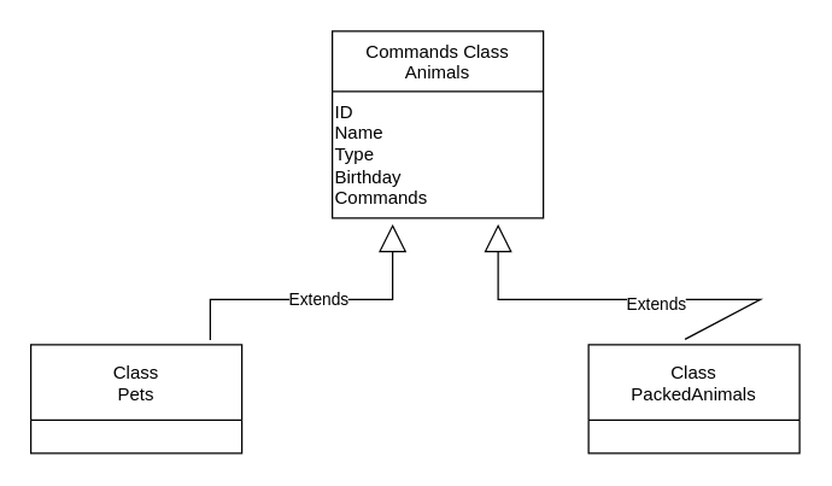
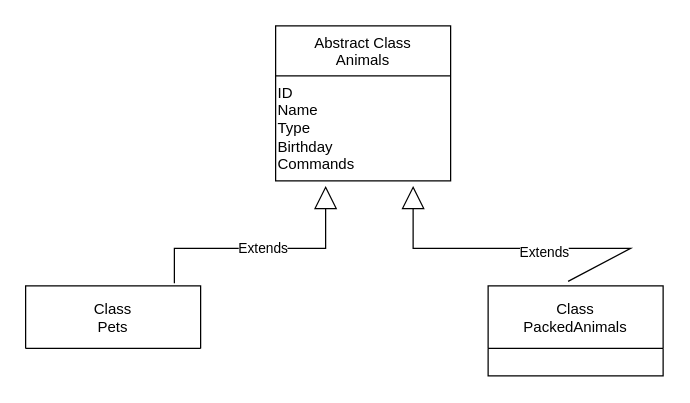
  <mxCell id="0" />
  <mxCell id="1" parent="0" />
- <mxCell id="2" value="Commands Class &#10;Animals" style="swimlane;fontStyle=0;childLayout=stackLayout;horizontal=1;startSize=40;fillColor=none;horizontalStack=0;resizeParent=1;resizeParentMax=0;resizeLast=0;collapsible=1;marginBottom=0;" parent="1" vertex="1"><mxGeometry x="220" y="20" width="140" height="124" as="geometry" /></mxCell>
+ <mxCell id="2" value="Abstract Class &#10;Animals" style="swimlane;fontStyle=0;childLayout=stackLayout;horizontal=1;startSize=40;fillColor=none;horizontalStack=0;resizeParent=1;resizeParentMax=0;resizeLast=0;collapsible=1;marginBottom=0;" parent="1" vertex="1"><mxGeometry x="220" y="20" width="140" height="124" as="geometry" /></mxCell>
  <mxCell id="3" value="ID&lt;div&gt;Name&lt;/div&gt;&lt;div&gt;Type&lt;br&gt;&lt;div&gt;Birthday&lt;/div&gt;&lt;div&gt;Commands&lt;/div&gt;&lt;/div&gt;" style="text;html=1;align=left;verticalAlign=middle;resizable=0;points=[];autosize=1;strokeColor=none;fillColor=none;" vertex="1" parent="2"><mxGeometry y="40" width="140" height="84" as="geometry" /></mxCell>
- <mxCell id="4" value="Class&#10;Pets" style="swimlane;fontStyle=0;childLayout=stackLayout;horizontal=1;startSize=50;fillColor=none;horizontalStack=0;resizeParent=1;resizeParentMax=0;resizeLast=0;collapsible=1;marginBottom=0;" parent="1" vertex="1"><mxGeometry x="20" y="228" width="140" height="72" as="geometry" /></mxCell>
+ <mxCell id="4" value="Class&#10;Pets" style="swimlane;fontStyle=0;childLayout=stackLayout;horizontal=1;startSize=50;fillColor=none;horizontalStack=0;resizeParent=1;resizeParentMax=0;resizeLast=0;collapsible=1;marginBottom=0;" parent="1" vertex="1"><mxGeometry x="20" y="228" width="140" height="50" as="geometry" /></mxCell>
  <mxCell id="5" value="Class&#10;PackedAnimals" style="swimlane;fontStyle=0;childLayout=stackLayout;horizontal=1;startSize=50;fillColor=none;horizontalStack=0;resizeParent=1;resizeParentMax=0;resizeLast=0;collapsible=1;marginBottom=0;" parent="1" vertex="1"><mxGeometry x="390" y="228" width="140" height="72" as="geometry" /></mxCell>
  <mxCell id="6" value="Extends" style="endArrow=block;endSize=16;endFill=0;html=1;rounded=0;exitX=0.85;exitY=-0.042;exitDx=0;exitDy=0;exitPerimeter=0;" parent="1" source="4" edge="1"><mxGeometry width="160" relative="1" as="geometry"><mxPoint x="260" y="398" as="sourcePoint" /><mxPoint x="260" y="148" as="targetPoint" /><Array as="points"><mxPoint x="139" y="198" /><mxPoint x="260" y="198" /></Array></mxGeometry></mxCell>
  <mxCell id="7" value="Extends" style="endArrow=block;endSize=16;endFill=0;html=1;rounded=0;exitX=0.457;exitY=-0.05;exitDx=0;exitDy=0;exitPerimeter=0;" parent="1" source="5" edge="1"><mxGeometry x="-0.104" y="3" width="160" relative="1" as="geometry"><mxPoint x="530" y="158" as="sourcePoint" /><mxPoint x="330" y="148" as="targetPoint" /><Array as="points"><mxPoint x="504" y="198" /><mxPoint x="330" y="198" /></Array><mxPoint as="offset" /></mxGeometry></mxCell>
